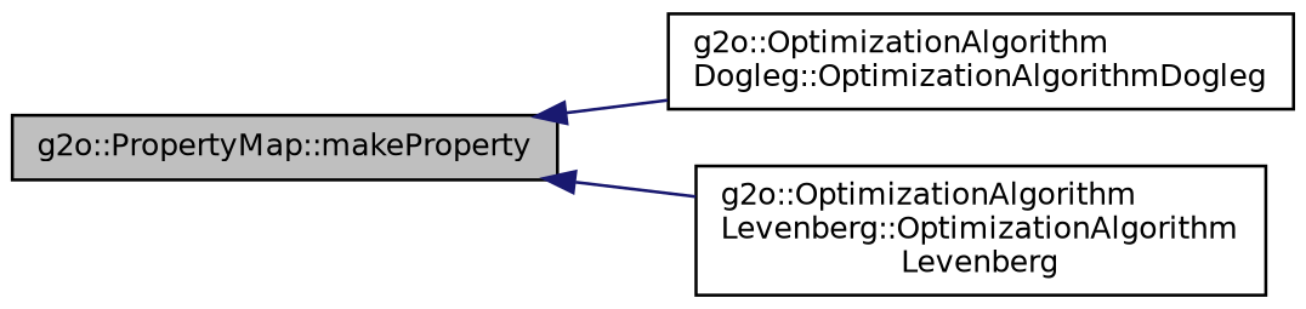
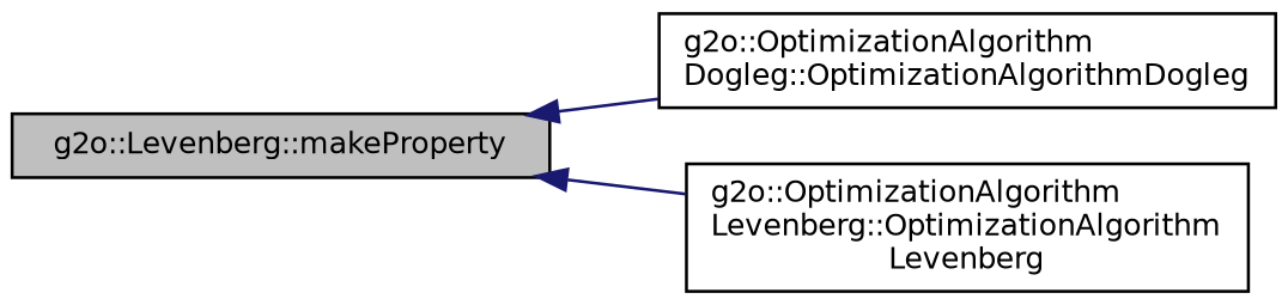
  digraph {
    rankdir=LR
    node [color=black fillcolor=white fontname=Helvetica fontsize=10 shape=record style=filled]
    edge [color=midnightblue dir=back fontname=Helvetica fontsize=10 labelfontname=Helvetica labelfontsize=10 style=solid]
-   n1 [fillcolor=grey75 fontcolor=black height=0.2 label="g2o::PropertyMap::makeProperty" width=0.4]
+   n1 [fillcolor=grey75 fontcolor=black height=0.2 label="g2o::Levenberg::makeProperty" width=0.4]
    n2 [height=0.2 label="g2o::OptimizationAlgorithm\lDogleg::OptimizationAlgorithmDogleg" width=0.4]
    n3 [height=0.2 label="g2o::OptimizationAlgorithm\lLevenberg::OptimizationAlgorithm\lLevenberg" width=0.4]
    n1 -> n2
    n1 -> n3
  }
